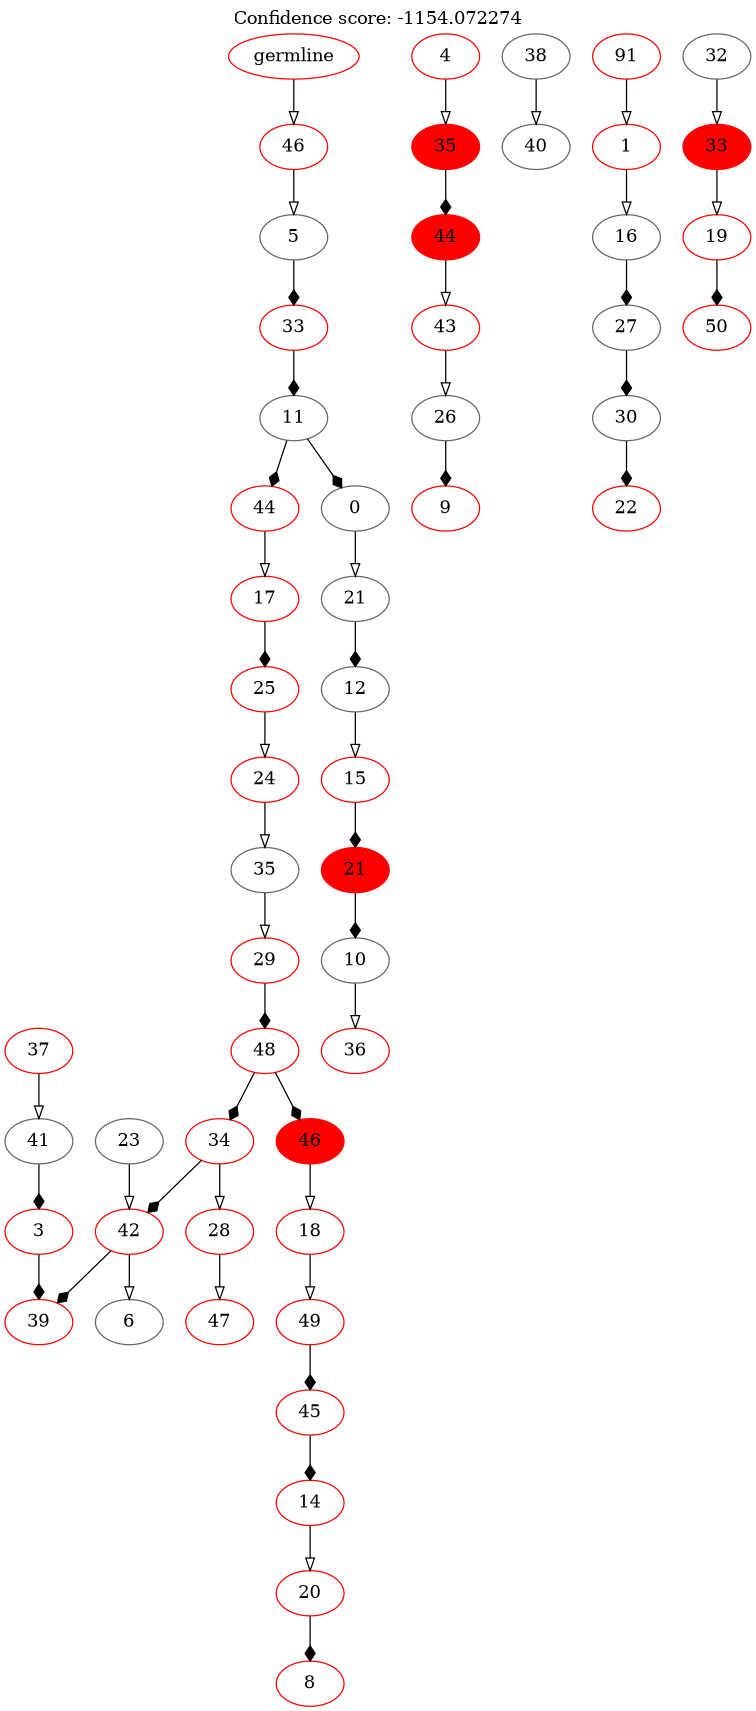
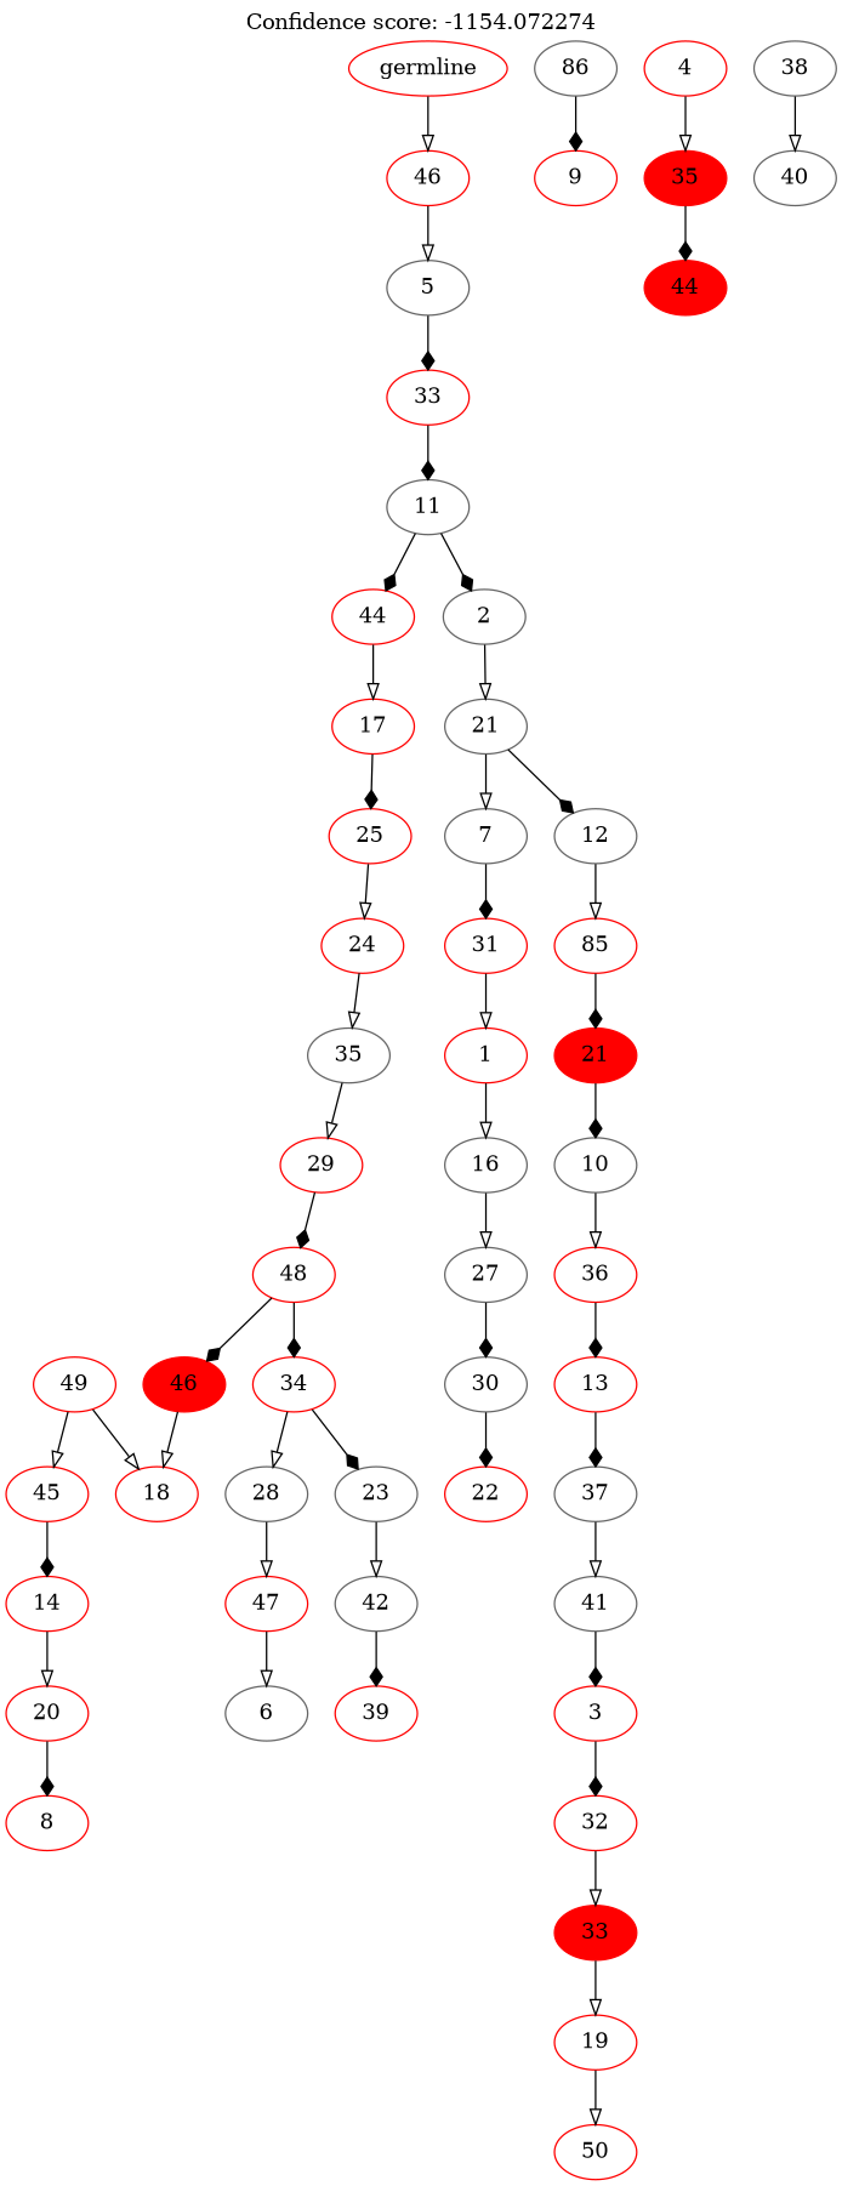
  digraph {
    label="Confidence score: -1154.072274"
    labelloc=t
    node [color=red]
    edge [arrowhead=onormal]
    n1 [label=20]
    n2 [label=8]
    n3 [label=14]
    n4 [label=45]
    n5 [label=49]
    n6 [label=18]
    n7 [label=46 style=filled]
-   n8 [color=gray40 label=26]
+   n8 [color=gray40 label=86]
    n9 [label=9]
-   n10 [label=43]
    n11 [label=44 style=filled]
    n12 [label=35 style=filled]
    n13 [label=4]
    n14 [color=gray40 label=40]
    n15 [color=gray40 label=38]
    n16 [color=gray40 label=6]
    n17 [label=47]
-   n18 [label=28]
-   n19 [label=42]
+   n18 [color=gray40 label=28]
+   n19 [color=gray40 label=42]
    n20 [label=39]
    n21 [color=gray40 label=23]
    n22 [label=34]
    n23 [label=48]
    n24 [label=29]
    n25 [color=gray40 label=35]
    n26 [label=24]
    n27 [label=25]
    n28 [label=17]
    n29 [label=44]
    n30 [color=gray40 label=30]
    n31 [label=22]
    n32 [color=gray40 label=27]
    n33 [color=gray40 label=16]
    n34 [label=1]
-   n35 [label=91]
+   n35 [label=31]
+   n36 [color=gray40 label=7]
    n37 [label=19]
    n38 [label=50]
    n39 [label=33 style=filled]
-   n40 [color=gray40 label=32]
+   n40 [label=32]
    n41 [label=3]
    n42 [color=gray40 label=41]
-   n43 [label=37]
+   n43 [color=gray40 label=37]
+   n44 [label=13]
    n45 [label=36]
    n46 [color=gray40 label=10]
    n47 [label=21 style=filled]
-   n48 [label=15]
+   n48 [label=85]
    n49 [color=gray40 label=12]
    n50 [color=gray40 label=21]
-   n51 [color=gray40 label=0]
+   n51 [color=gray40 label=2]
    n52 [color=gray40 label=11]
    n53 [label=33]
    n54 [color=gray40 label=5]
    n55 [label=46]
    n56 [label=germline]
    n1 -> n2 [arrowhead=diamond]
    n3 -> n1
    n4 -> n3 [arrowhead=diamond]
-   n5 -> n4 [arrowhead=diamond]
-   n6 -> n5
+   n5 -> n4
+   n5 -> n6
    n7 -> n6
    n8 -> n9 [arrowhead=diamond]
-   n10 -> n8
-   n11 -> n10
    n12 -> n11 [arrowhead=diamond]
    n13 -> n12
    n15 -> n14
-   n19 -> n16
+   n17 -> n16
    n18 -> n17
    n19 -> n20 [arrowhead=diamond]
    n21 -> n19
    n22 -> n18
-   n22 -> n19 [arrowhead=diamond]
+   n22 -> n21 [arrowhead=diamond]
    n23 -> n7 [arrowhead=diamond]
    n23 -> n22 [arrowhead=diamond]
    n24 -> n23 [arrowhead=diamond]
    n25 -> n24
    n26 -> n25
    n27 -> n26
    n28 -> n27 [arrowhead=diamond]
    n29 -> n28
    n30 -> n31 [arrowhead=diamond]
    n32 -> n30 [arrowhead=diamond]
-   n33 -> n32 [arrowhead=diamond]
+   n33 -> n32
    n34 -> n33
    n35 -> n34
-   n37 -> n38 [arrowhead=diamond]
+   n36 -> n35 [arrowhead=diamond]
+   n37 -> n38
    n39 -> n37
    n40 -> n39
-   n41 -> n20 [arrowhead=diamond]
+   n41 -> n40 [arrowhead=diamond]
    n42 -> n41 [arrowhead=diamond]
    n43 -> n42
+   n44 -> n43 [arrowhead=diamond]
+   n45 -> n44 [arrowhead=diamond]
    n46 -> n45
    n47 -> n46 [arrowhead=diamond]
    n48 -> n47 [arrowhead=diamond]
    n49 -> n48
+   n50 -> n36
    n50 -> n49 [arrowhead=diamond]
    n51 -> n50
    n52 -> n29 [arrowhead=diamond]
    n52 -> n51 [arrowhead=diamond]
    n53 -> n52 [arrowhead=diamond]
    n54 -> n53 [arrowhead=diamond]
    n55 -> n54
    n56 -> n55
  }
